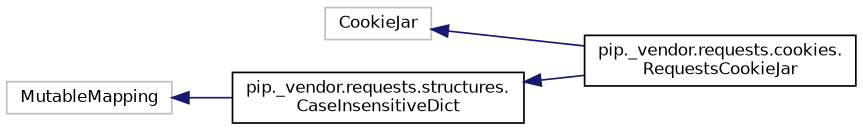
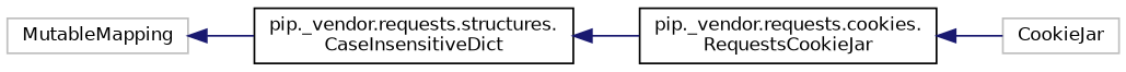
  digraph {
    rankdir=LR
    node [color=grey75 fillcolor=white fontname=Helvetica fontsize=10 shape=record style=filled]
    edge [color=midnightblue dir=back fontname=Helvetica fontsize=10 labelfontname=Helvetica labelfontsize=10 style=solid]
    n1 [height=0.2 label=CookieJar width=0.4]
    n2 [color=black height=0.2 label="pip._vendor.requests.cookies.\lRequestsCookieJar" width=0.4]
    n3 [height=0.2 label=MutableMapping width=0.4]
    n4 [color=black height=0.2 label="pip._vendor.requests.structures.\lCaseInsensitiveDict" width=0.4]
-   n1 -> n2
+   n2 -> n1
    n3 -> n4
    n4 -> n2
  }
